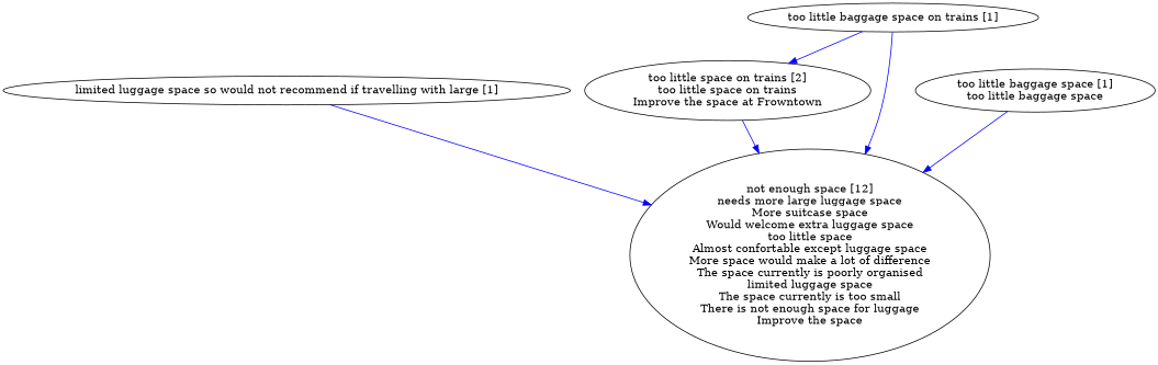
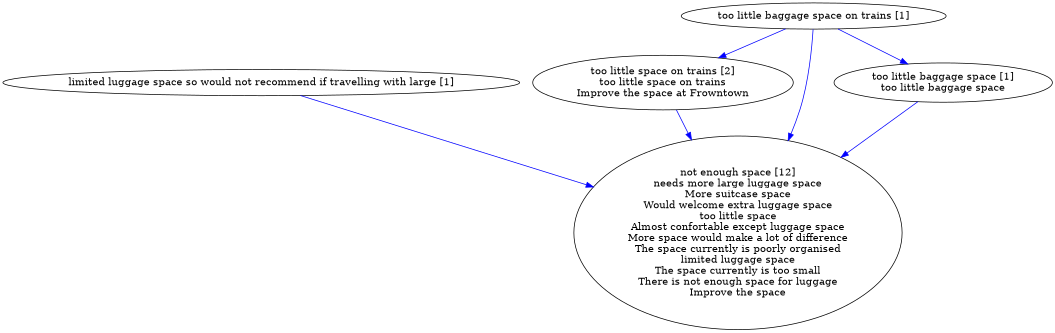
  digraph {
    edge [color=blue]
    "too little space on trains [2]\ntoo little space on trains\nImprove the space at Frowntown"
    "not enough space [12]\nneeds more large luggage space\nMore suitcase space\nWould welcome extra luggage space\ntoo little space\nAlmost confortable except luggage space\nMore space would make a lot of difference\nThe space currently is poorly organised\nlimited luggage space\nThe space currently is too small\nThere is not enough space for luggage\nImprove the space"
    "limited luggage space so would not recommend if travelling with large [1]"
    "too little baggage space on trains [1]"
    "too little baggage space [1]\ntoo little baggage space"
    "too little space on trains [2]\ntoo little space on trains\nImprove the space at Frowntown" -> "not enough space [12]\nneeds more large luggage space\nMore suitcase space\nWould welcome extra luggage space\ntoo little space\nAlmost confortable except luggage space\nMore space would make a lot of difference\nThe space currently is poorly organised\nlimited luggage space\nThe space currently is too small\nThere is not enough space for luggage\nImprove the space"
    "limited luggage space so would not recommend if travelling with large [1]" -> "not enough space [12]\nneeds more large luggage space\nMore suitcase space\nWould welcome extra luggage space\ntoo little space\nAlmost confortable except luggage space\nMore space would make a lot of difference\nThe space currently is poorly organised\nlimited luggage space\nThe space currently is too small\nThere is not enough space for luggage\nImprove the space"
    "too little baggage space on trains [1]" -> "too little space on trains [2]\ntoo little space on trains\nImprove the space at Frowntown"
    "too little baggage space on trains [1]" -> "not enough space [12]\nneeds more large luggage space\nMore suitcase space\nWould welcome extra luggage space\ntoo little space\nAlmost confortable except luggage space\nMore space would make a lot of difference\nThe space currently is poorly organised\nlimited luggage space\nThe space currently is too small\nThere is not enough space for luggage\nImprove the space"
+   "too little baggage space on trains [1]" -> "too little baggage space [1]\ntoo little baggage space"
    "too little baggage space [1]\ntoo little baggage space" -> "not enough space [12]\nneeds more large luggage space\nMore suitcase space\nWould welcome extra luggage space\ntoo little space\nAlmost confortable except luggage space\nMore space would make a lot of difference\nThe space currently is poorly organised\nlimited luggage space\nThe space currently is too small\nThere is not enough space for luggage\nImprove the space"
  }
